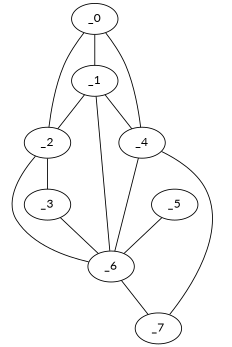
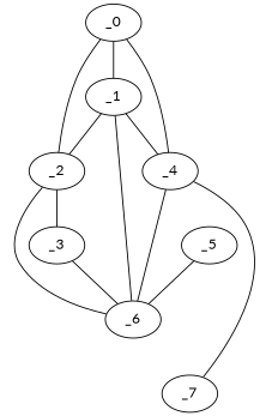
  graph {
    fontname=Lato
    node [fontname=Lato]
    edge [fontname=Lato valence=2]
    _0 [x=13 y=17]
    _1 [x=61 y=15]
    _2 [x=88 y=6]
    _4 [x=98 y=115]
    _6 [x=114 y=31]
    _3 [x=97 y=7]
    _7 [x=117 y=22]
    _5 [x=112 y=14]
    _0 -- _1
    _0 -- _2 [valence=1]
    _0 -- _4 [valence=1]
    _1 -- _2
    _1 -- _4
    _1 -- _6
    _2 -- _6 [valence=1]
    _2 -- _3 [valence=1]
    _4 -- _6 [valence=1]
    _4 -- _7 [valence=1]
-   _6 -- _7
    _3 -- _6
    _5 -- _6
  }
